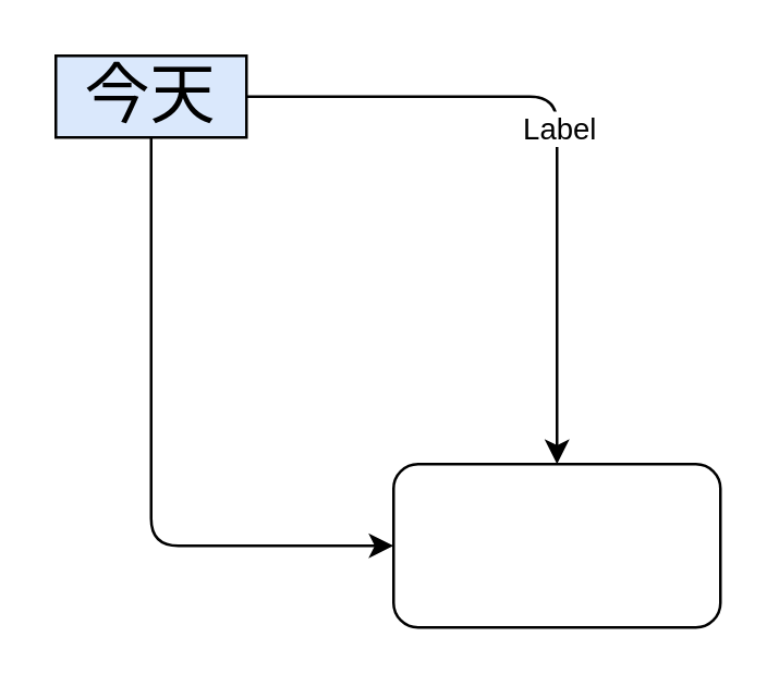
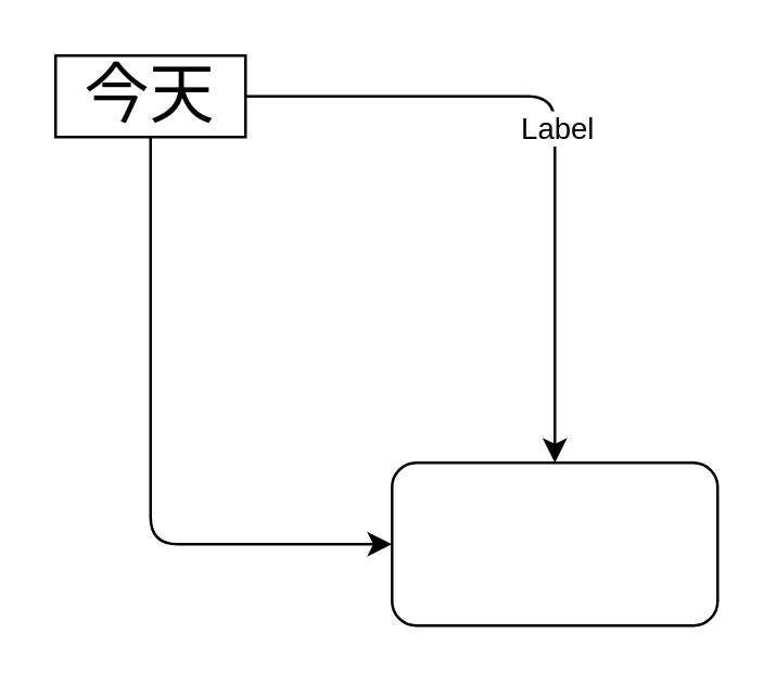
  <mxCell id="0" />
  <mxCell id="1" parent="0" />
- <mxCell id="2" value="&lt;font style=&quot;font-size: 24px&quot;&gt;今天&lt;/font&gt;" style="rounded=0;whiteSpace=wrap;html=1;fillColor=#dae8fc;" vertex="1" parent="1"><mxGeometry x="20" y="20" width="70" height="30" as="geometry" /></mxCell>
+ <mxCell id="2" value="&lt;font style=&quot;font-size: 24px&quot;&gt;今天&lt;/font&gt;" style="rounded=0;whiteSpace=wrap;html=1;" vertex="1" parent="1"><mxGeometry x="20" y="20" width="70" height="30" as="geometry" /></mxCell>
  <mxCell id="3" value="" style="rounded=1;whiteSpace=wrap;html=1;" vertex="1" parent="1"><mxGeometry x="144" y="170" width="120" height="60" as="geometry" /></mxCell>
  <mxCell id="4" value="" style="endArrow=classic;html=1;exitX=0.5;exitY=1;exitDx=0;exitDy=0;entryX=0;entryY=0.5;entryDx=0;entryDy=0;" edge="1" parent="1" source="2" target="3"><mxGeometry width="50" height="50" relative="1" as="geometry"><mxPoint x="30" y="150" as="sourcePoint" /><mxPoint x="80" y="100" as="targetPoint" /><Array as="points"><mxPoint x="55" y="200" /></Array></mxGeometry></mxCell>
  <mxCell id="5" value="" style="endArrow=classic;html=1;exitX=1;exitY=0.5;exitDx=0;exitDy=0;entryX=0.5;entryY=0;entryDx=0;entryDy=0;" edge="1" parent="1" source="2" target="3"><mxGeometry relative="1" as="geometry"><mxPoint x="130" y="49" as="sourcePoint" /><mxPoint x="230" y="49" as="targetPoint" /><Array as="points"><mxPoint x="204" y="35" /></Array></mxGeometry></mxCell>
  <mxCell id="6" value="Label" style="edgeLabel;resizable=0;html=1;align=center;verticalAlign=middle;" connectable="0" vertex="1" parent="5"><mxGeometry relative="1" as="geometry" /></mxCell>
